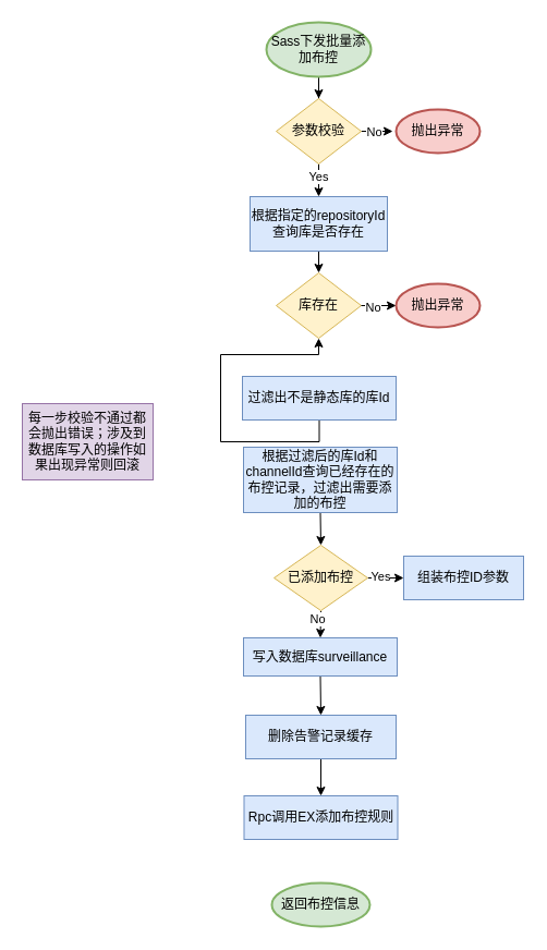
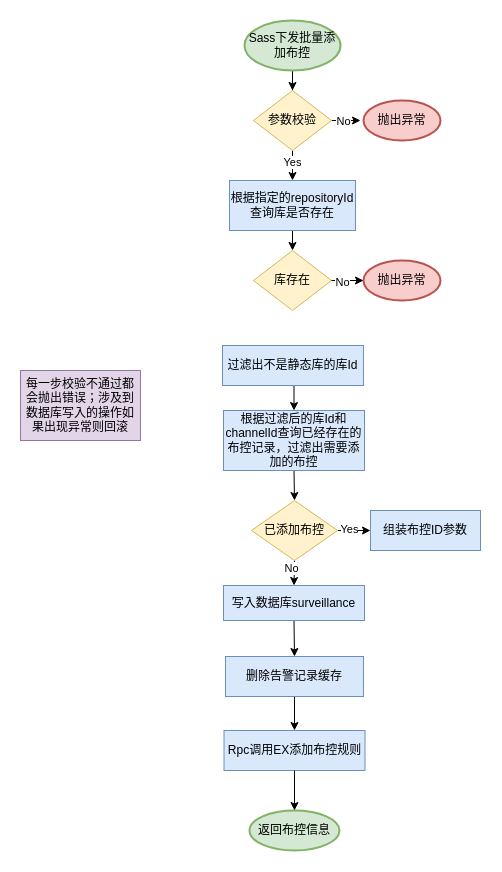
  <mxCell id="0" />
  <mxCell id="1" parent="0" />
  <mxCell id="2" style="edgeStyle=orthogonalEdgeStyle;rounded=0;orthogonalLoop=1;jettySize=auto;html=1;exitX=0.5;exitY=1;exitDx=0;exitDy=0;exitPerimeter=0;" edge="1" parent="1" source="3" target="20"><mxGeometry relative="1" as="geometry" /></mxCell>
  <mxCell id="3" value="Sass下发批量添加布控" style="strokeWidth=2;html=1;shape=mxgraph.flowchart.start_1;whiteSpace=wrap;fillColor=#d5e8d4;strokeColor=#82b366;" vertex="1" parent="1"><mxGeometry x="244" y="20" width="96" height="50" as="geometry" /></mxCell>
  <mxCell id="4" style="edgeStyle=orthogonalEdgeStyle;rounded=0;orthogonalLoop=1;jettySize=auto;html=1;exitX=0.5;exitY=1;exitDx=0;exitDy=0;entryX=0.5;entryY=0;entryDx=0;entryDy=0;" edge="1" parent="1" source="5" target="22"><mxGeometry relative="1" as="geometry" /></mxCell>
  <mxCell id="5" value="根据指定的repositoryId查询库是否存在" style="rounded=0;whiteSpace=wrap;html=1;fillColor=#dae8fc;strokeColor=#6c8ebf;" vertex="1" parent="1"><mxGeometry x="229" y="180" width="126" height="50" as="geometry" /></mxCell>
  <mxCell id="6" value="每一步校验不通过都会抛出错误；涉及到数据库写入的操作如果出现异常则回滚" style="rounded=0;whiteSpace=wrap;html=1;fillColor=#e1d5e7;strokeColor=#9673a6;" vertex="1" parent="1"><mxGeometry x="20" y="370" width="120" height="70" as="geometry" /></mxCell>
- <mxCell id="7" style="edgeStyle=orthogonalEdgeStyle;rounded=0;orthogonalLoop=1;jettySize=auto;html=1;exitX=0.5;exitY=1;exitDx=0;exitDy=0;" edge="1" parent="1" source="8" target="22"><mxGeometry relative="1" as="geometry" /></mxCell>
+ <mxCell id="7" style="edgeStyle=orthogonalEdgeStyle;rounded=0;orthogonalLoop=1;jettySize=auto;html=1;exitX=0.5;exitY=1;exitDx=0;exitDy=0;entryX=0.5;entryY=0;entryDx=0;entryDy=0;" edge="1" parent="1" source="8" target="10"><mxGeometry relative="1" as="geometry" /></mxCell>
  <mxCell id="8" value="过滤出不是静态库的库Id" style="rounded=0;whiteSpace=wrap;html=1;fillColor=#dae8fc;strokeColor=#6c8ebf;" vertex="1" parent="1"><mxGeometry x="222" y="345" width="141" height="40" as="geometry" /></mxCell>
  <mxCell id="9" style="edgeStyle=orthogonalEdgeStyle;rounded=0;orthogonalLoop=1;jettySize=auto;html=1;exitX=0.5;exitY=1;exitDx=0;exitDy=0;entryX=0.5;entryY=0;entryDx=0;entryDy=0;" edge="1" parent="1" source="10" target="30"><mxGeometry relative="1" as="geometry" /></mxCell>
  <mxCell id="10" value="根据过滤后的库Id和channelId查询已经存在的布控记录，过滤出需要添加的布控" style="rounded=0;whiteSpace=wrap;html=1;fillColor=#dae8fc;strokeColor=#6c8ebf;" vertex="1" parent="1"><mxGeometry x="223" y="410" width="141" height="60" as="geometry" /></mxCell>
  <mxCell id="11" style="edgeStyle=orthogonalEdgeStyle;rounded=0;orthogonalLoop=1;jettySize=auto;html=1;exitX=0.5;exitY=1;exitDx=0;exitDy=0;entryX=0.5;entryY=0;entryDx=0;entryDy=0;" edge="1" parent="1" source="12" target="14"><mxGeometry relative="1" as="geometry" /></mxCell>
  <mxCell id="12" value="写入数据库surveillance" style="rounded=0;whiteSpace=wrap;html=1;fillColor=#dae8fc;strokeColor=#6c8ebf;" vertex="1" parent="1"><mxGeometry x="223" y="585" width="141" height="35" as="geometry" /></mxCell>
  <mxCell id="13" style="edgeStyle=orthogonalEdgeStyle;rounded=0;orthogonalLoop=1;jettySize=auto;html=1;exitX=0.5;exitY=1;exitDx=0;exitDy=0;entryX=0.5;entryY=0;entryDx=0;entryDy=0;" edge="1" parent="1" source="14" target="15"><mxGeometry relative="1" as="geometry" /></mxCell>
  <mxCell id="14" value="删除告警记录缓存" style="rounded=0;whiteSpace=wrap;html=1;fillColor=#dae8fc;strokeColor=#6c8ebf;" vertex="1" parent="1"><mxGeometry x="225" y="656" width="138" height="40" as="geometry" /></mxCell>
  <mxCell id="15" value="Rpc调用EX添加布控规则" style="rounded=0;whiteSpace=wrap;html=1;fillColor=#dae8fc;strokeColor=#6c8ebf;" vertex="1" parent="1"><mxGeometry x="223.5" y="730" width="141" height="40" as="geometry" /></mxCell>
  <mxCell id="16" style="edgeStyle=orthogonalEdgeStyle;rounded=0;orthogonalLoop=1;jettySize=auto;html=1;exitX=1;exitY=0.5;exitDx=0;exitDy=0;" edge="1" parent="1" source="20"><mxGeometry relative="1" as="geometry"><mxPoint x="360" y="120" as="targetPoint" /></mxGeometry></mxCell>
  <mxCell id="17" value="No" style="edgeLabel;html=1;align=center;verticalAlign=middle;resizable=0;points=[];" vertex="1" connectable="0" parent="16"><mxGeometry x="-0.241" relative="1" as="geometry"><mxPoint as="offset" /></mxGeometry></mxCell>
  <mxCell id="18" style="edgeStyle=orthogonalEdgeStyle;rounded=0;orthogonalLoop=1;jettySize=auto;html=1;exitX=0.5;exitY=1;exitDx=0;exitDy=0;entryX=0.5;entryY=0;entryDx=0;entryDy=0;" edge="1" parent="1" source="20" target="5"><mxGeometry relative="1" as="geometry" /></mxCell>
  <mxCell id="19" value="Yes" style="edgeLabel;html=1;align=center;verticalAlign=middle;resizable=0;points=[];" vertex="1" connectable="0" parent="18"><mxGeometry x="-0.267" y="-1" relative="1" as="geometry"><mxPoint as="offset" /></mxGeometry></mxCell>
  <mxCell id="20" value="参数校验" style="rhombus;whiteSpace=wrap;html=1;fillColor=#fff2cc;strokeColor=#d6b656;" vertex="1" parent="1"><mxGeometry x="253" y="90" width="78" height="60" as="geometry" /></mxCell>
  <mxCell id="21" value="抛出异常" style="strokeWidth=2;html=1;shape=mxgraph.flowchart.start_1;whiteSpace=wrap;fillColor=#f8cecc;strokeColor=#b85450;" vertex="1" parent="1"><mxGeometry x="363" y="100" width="77" height="40" as="geometry" /></mxCell>
  <mxCell id="22" value="库存在" style="rhombus;whiteSpace=wrap;html=1;fillColor=#fff2cc;strokeColor=#d6b656;" vertex="1" parent="1"><mxGeometry x="253" y="250" width="78" height="60" as="geometry" /></mxCell>
  <mxCell id="23" value="抛出异常" style="strokeWidth=2;html=1;shape=mxgraph.flowchart.start_1;whiteSpace=wrap;fillColor=#f8cecc;strokeColor=#b85450;" vertex="1" parent="1"><mxGeometry x="363" y="260" width="77" height="40" as="geometry" /></mxCell>
  <mxCell id="24" style="edgeStyle=orthogonalEdgeStyle;rounded=0;orthogonalLoop=1;jettySize=auto;html=1;exitX=1;exitY=0.5;exitDx=0;exitDy=0;entryX=0;entryY=0.5;entryDx=0;entryDy=0;entryPerimeter=0;" edge="1" parent="1" source="22" target="23"><mxGeometry relative="1" as="geometry" /></mxCell>
  <mxCell id="25" value="No" style="edgeLabel;html=1;align=center;verticalAlign=middle;resizable=0;points=[];" vertex="1" connectable="0" parent="24"><mxGeometry x="-0.375" y="-1" relative="1" as="geometry"><mxPoint as="offset" /></mxGeometry></mxCell>
  <mxCell id="26" style="edgeStyle=orthogonalEdgeStyle;rounded=0;orthogonalLoop=1;jettySize=auto;html=1;exitX=1;exitY=0.5;exitDx=0;exitDy=0;entryX=0;entryY=0.5;entryDx=0;entryDy=0;" edge="1" parent="1" source="30" target="31"><mxGeometry relative="1" as="geometry" /></mxCell>
  <mxCell id="27" value="Yes" style="edgeLabel;html=1;align=center;verticalAlign=middle;resizable=0;points=[];" vertex="1" connectable="0" parent="26"><mxGeometry x="-0.333" y="2" relative="1" as="geometry"><mxPoint as="offset" /></mxGeometry></mxCell>
  <mxCell id="28" style="edgeStyle=orthogonalEdgeStyle;rounded=0;orthogonalLoop=1;jettySize=auto;html=1;exitX=0.5;exitY=1;exitDx=0;exitDy=0;entryX=0.5;entryY=0;entryDx=0;entryDy=0;" edge="1" parent="1" source="30" target="12"><mxGeometry relative="1" as="geometry" /></mxCell>
  <mxCell id="29" value="No" style="edgeLabel;html=1;align=center;verticalAlign=middle;resizable=0;points=[];" vertex="1" connectable="0" parent="28"><mxGeometry x="-0.355" y="-3" relative="1" as="geometry"><mxPoint as="offset" /></mxGeometry></mxCell>
  <mxCell id="30" value="已添加布控" style="rhombus;whiteSpace=wrap;html=1;fillColor=#fff2cc;strokeColor=#d6b656;" vertex="1" parent="1"><mxGeometry x="251" y="500" width="86" height="60" as="geometry" /></mxCell>
  <mxCell id="31" value="组装布控ID参数" style="rounded=0;whiteSpace=wrap;html=1;fillColor=#dae8fc;strokeColor=#6c8ebf;" vertex="1" parent="1"><mxGeometry x="370" y="510" width="110" height="40" as="geometry" /></mxCell>
  <mxCell id="32" value="返回布控信息" style="strokeWidth=2;html=1;shape=mxgraph.flowchart.start_1;whiteSpace=wrap;fillColor=#d5e8d4;strokeColor=#82b366;" vertex="1" parent="1"><mxGeometry x="249" y="810" width="90" height="40" as="geometry" /></mxCell>
+ <mxCell id="33" style="edgeStyle=orthogonalEdgeStyle;rounded=0;orthogonalLoop=1;jettySize=auto;html=1;exitX=0.5;exitY=1;exitDx=0;exitDy=0;entryX=0.5;entryY=0;entryDx=0;entryDy=0;entryPerimeter=0;" edge="1" parent="1" source="15" target="32"><mxGeometry relative="1" as="geometry" /></mxCell>
